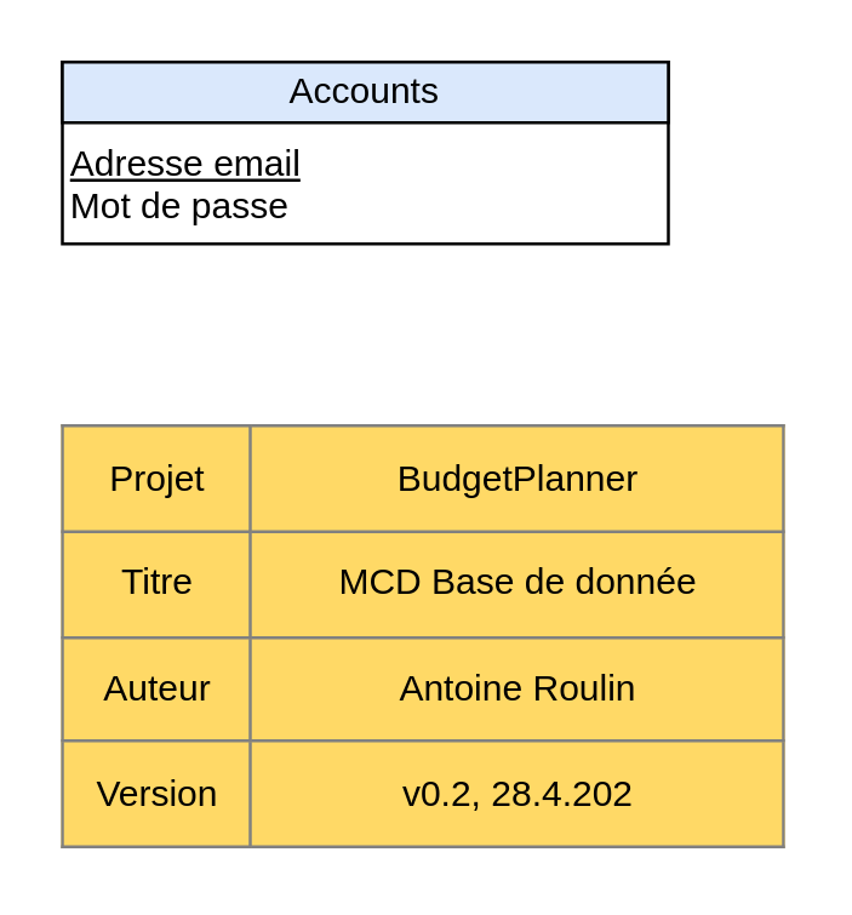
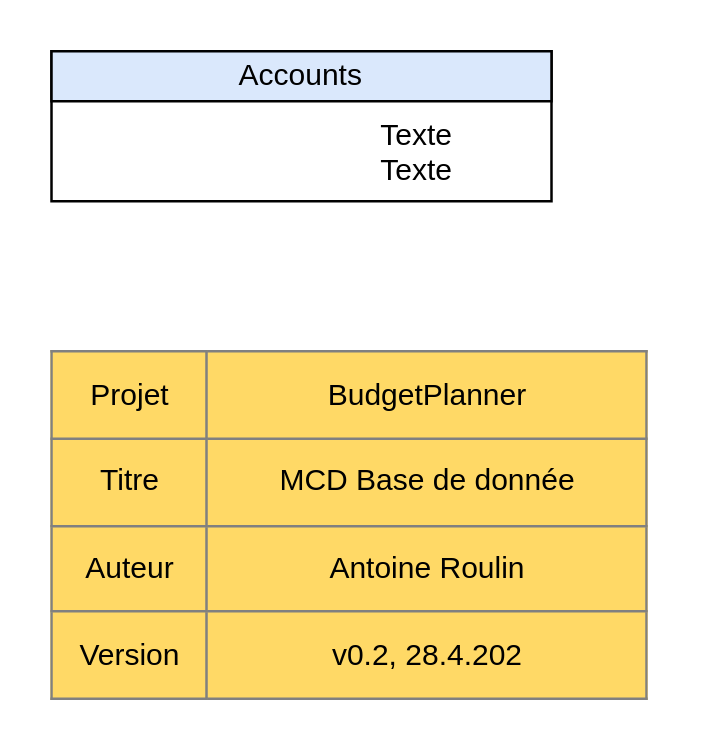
  <mxCell id="0" />
  <mxCell id="1" parent="0" />
  <mxCell id="2" value="&lt;div style=&quot;box-sizing: border-box ; width: 100% ; padding: 2px&quot;&gt;&lt;br&gt;&lt;/div&gt;" style="verticalAlign=top;align=center;overflow=fill;html=1;rounded=0;shadow=0;comic=0;labelBackgroundColor=none;strokeColor=#000000;strokeWidth=1;fillColor=#ffffff;fontFamily=Verdana;fontSize=12;fontColor=#000000;" parent="1" vertex="1"><mxGeometry x="20" y="20" width="200" height="60" as="geometry" /></mxCell>
  <mxCell id="3" value="Accounts" style="rounded=0;whiteSpace=wrap;html=1;fillColor=#dae8fc;" parent="1" vertex="1"><mxGeometry x="20" y="20" width="200" height="20" as="geometry" /></mxCell>
- <mxCell id="4" value="&lt;u&gt;Adresse email&lt;/u&gt;&lt;br&gt;Mot de passe" style="text;html=1;strokeColor=none;fillColor=none;align=left;verticalAlign=top;whiteSpace=wrap;rounded=0;" parent="1" vertex="1"><mxGeometry x="21" y="40" width="129" height="40" as="geometry" /></mxCell>
+ <mxCell id="5" value="Texte&lt;br&gt;Texte" style="text;html=1;strokeColor=none;fillColor=none;align=left;verticalAlign=top;whiteSpace=wrap;rounded=0;" parent="1" vertex="1"><mxGeometry x="150" y="40" width="70" height="40" as="geometry" /></mxCell>
  <mxCell id="6" value="&lt;table border=&quot;1&quot; width=&quot;100%&quot; style=&quot;width: 100% ; height: 100% ; border-collapse: collapse&quot;&gt;&lt;tbody&gt;&lt;tr&gt;&lt;td align=&quot;center&quot;&gt;Projet&lt;/td&gt;&lt;td align=&quot;center&quot;&gt;BudgetPlanner&lt;/td&gt;&lt;/tr&gt;&lt;tr&gt;&lt;td align=&quot;center&quot;&gt;Titre&lt;/td&gt;&lt;td align=&quot;center&quot;&gt;MCD Base de donnée&lt;/td&gt;&lt;/tr&gt;&lt;tr&gt;&lt;td align=&quot;center&quot;&gt;Auteur&lt;/td&gt;&lt;td align=&quot;center&quot;&gt;Antoine Roulin&lt;/td&gt;&lt;/tr&gt;&lt;tr&gt;&lt;td style=&quot;text-align: center&quot;&gt;Version&lt;/td&gt;&lt;td style=&quot;text-align: center&quot;&gt;v0.2, 28.4.202&lt;/td&gt;&lt;/tr&gt;&lt;/tbody&gt;&lt;/table&gt;" style="text;html=1;overflow=fill;labelBackgroundColor=#FFD966;" parent="1" vertex="1"><mxGeometry x="20" y="140" width="239" height="140" as="geometry" /></mxCell>
